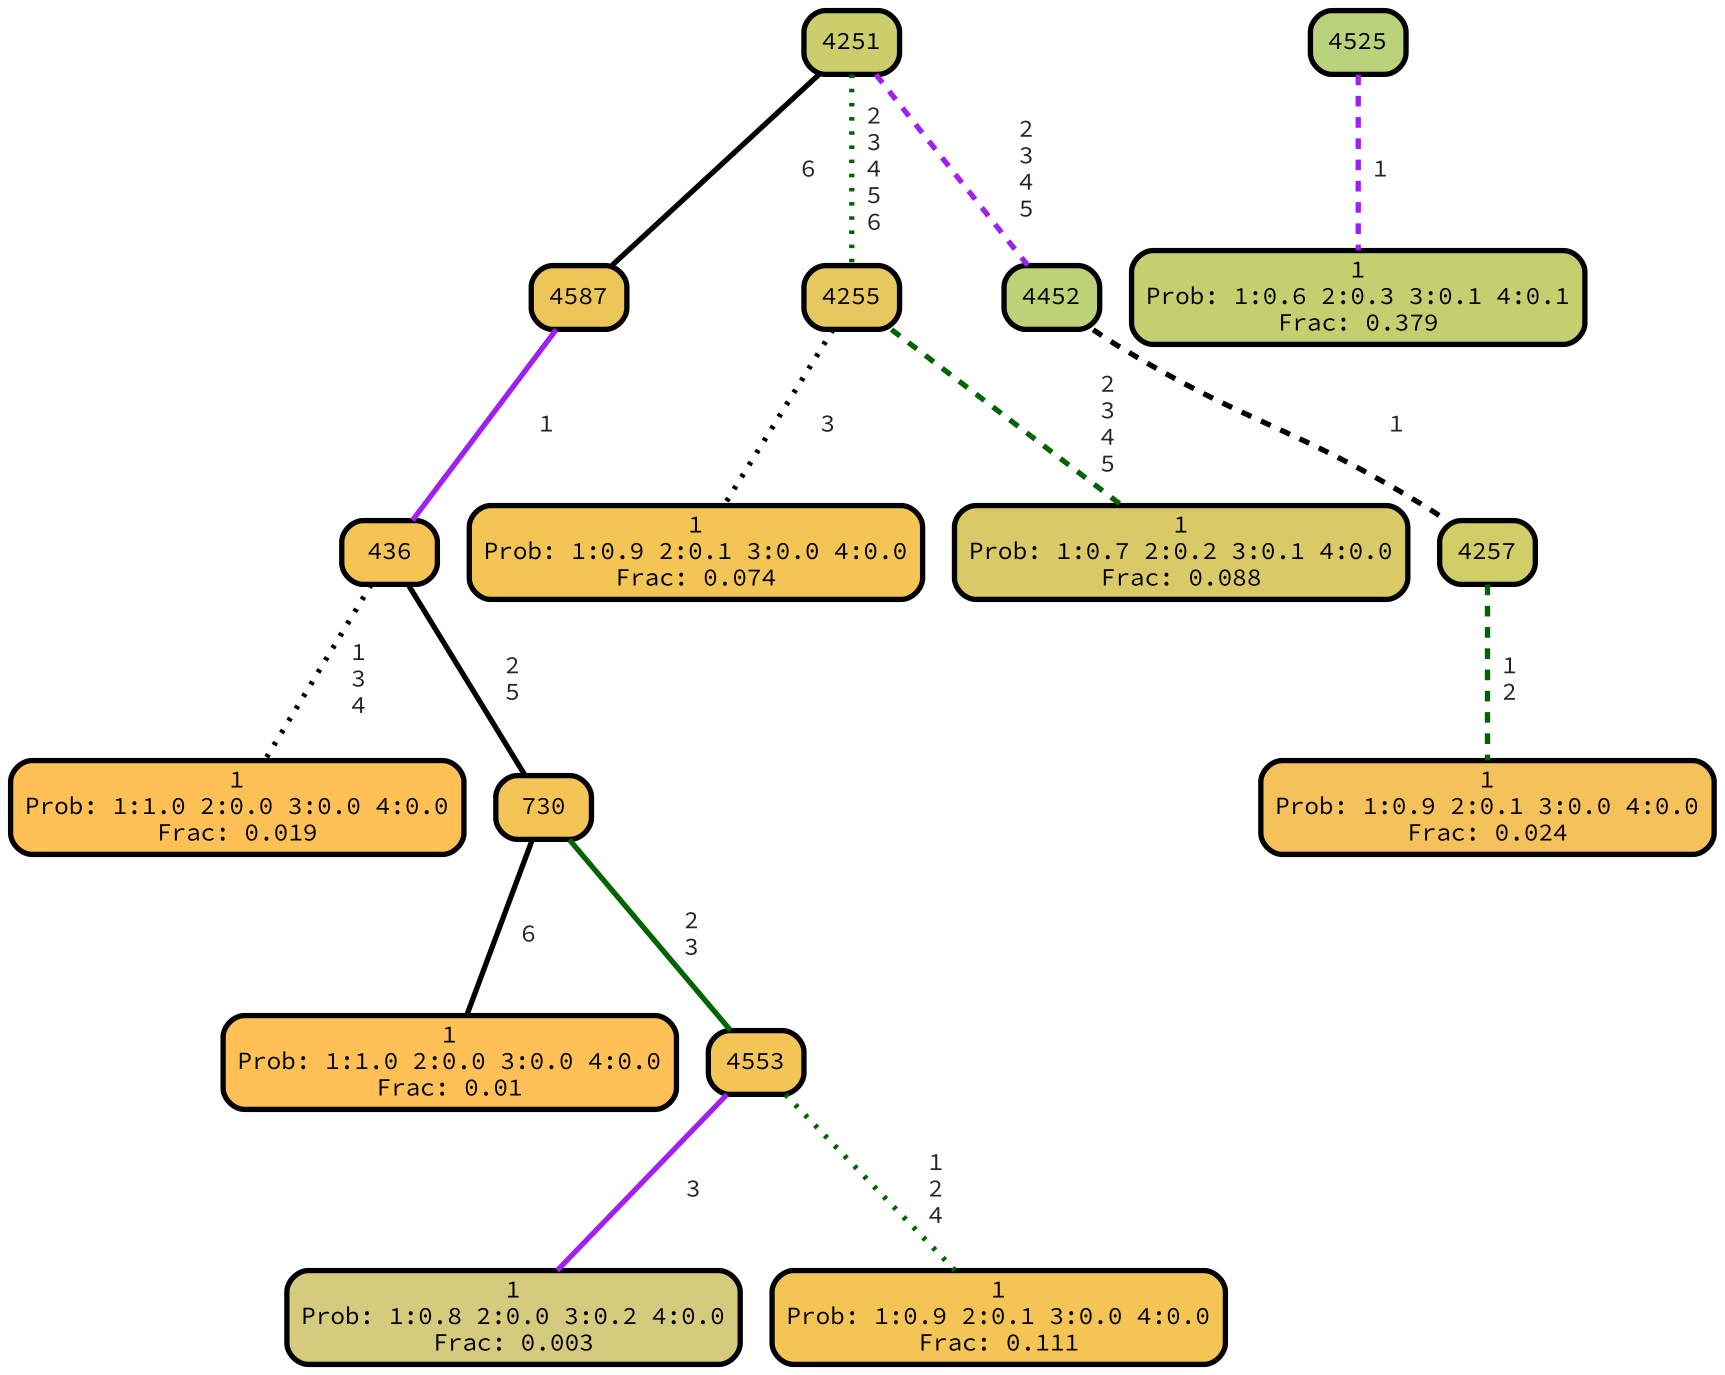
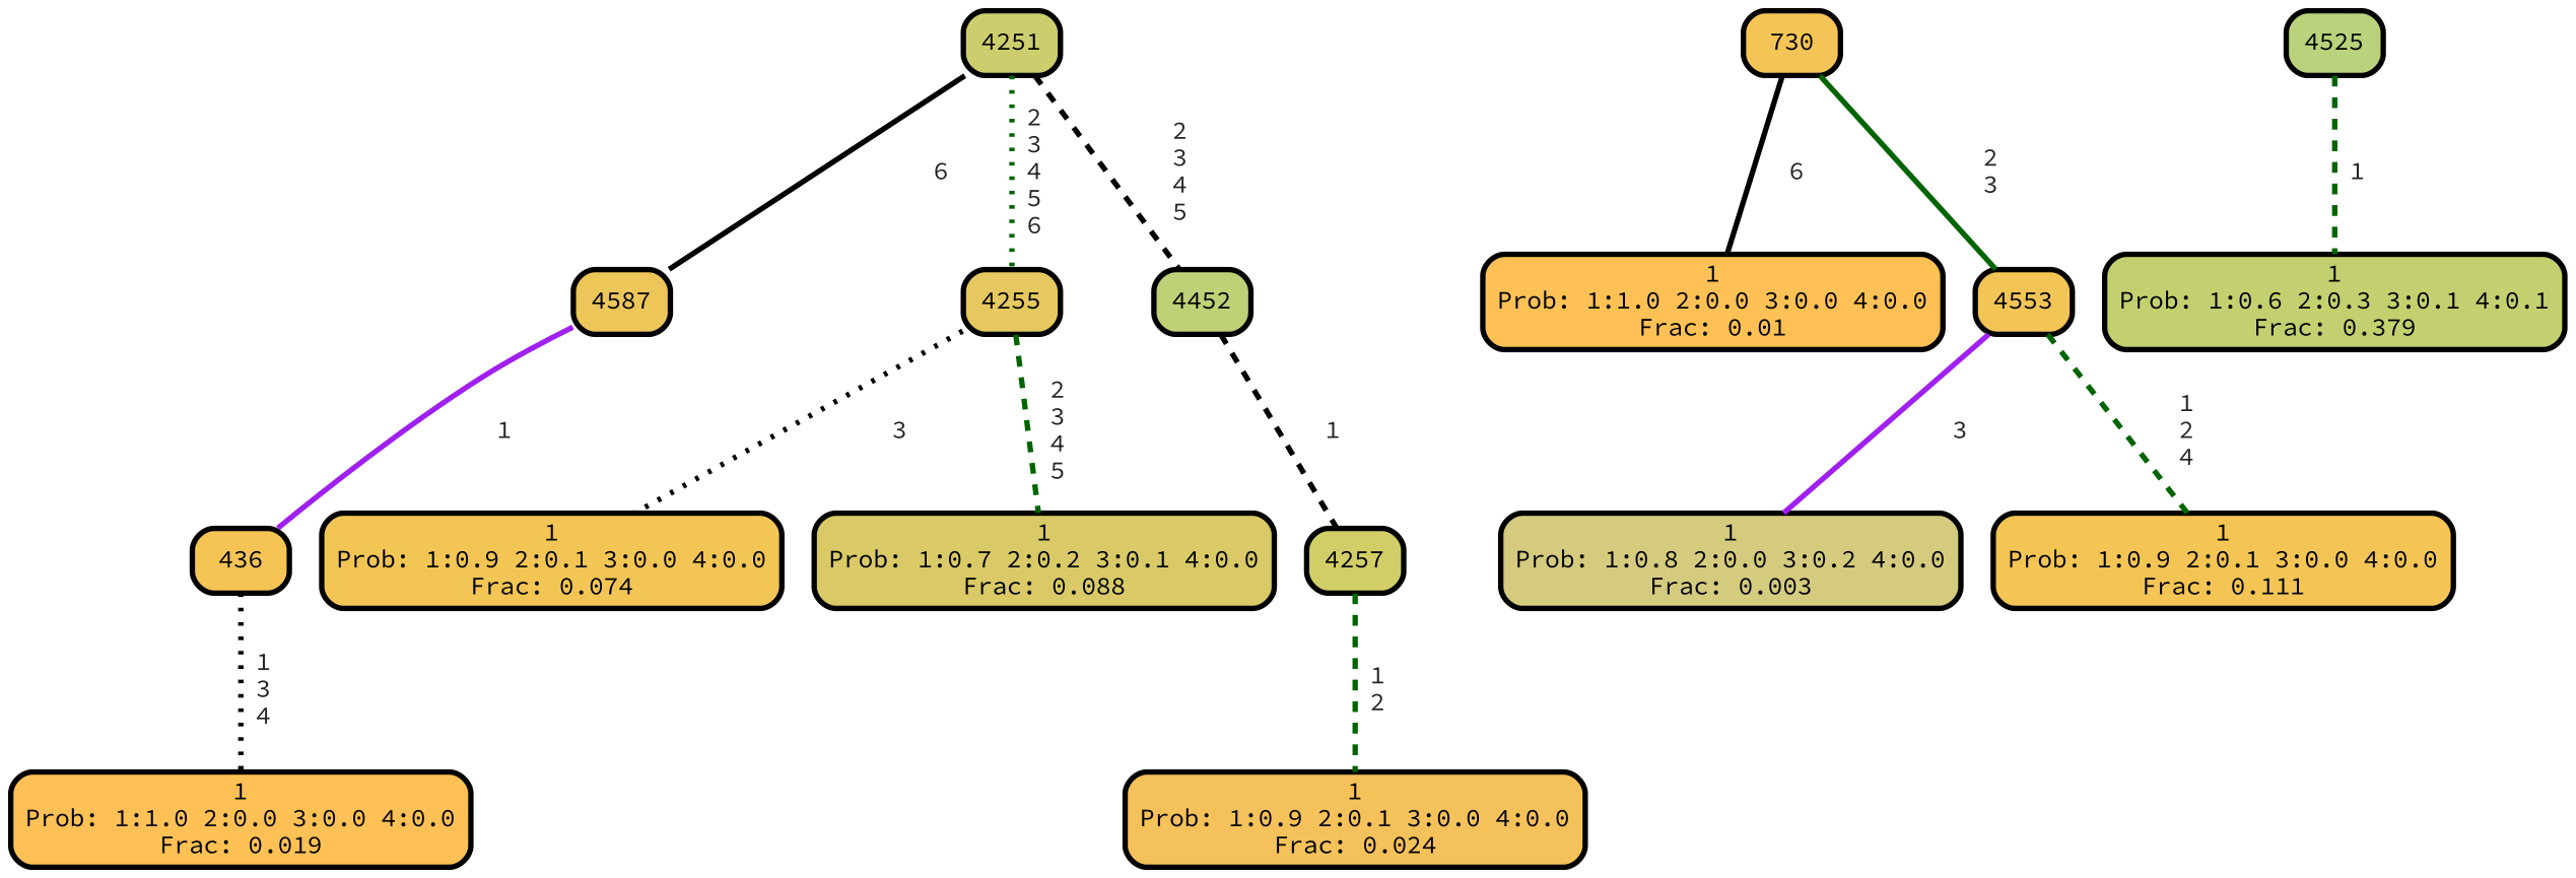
  graph {
    fontname="Source Code Pro"
    ranksep="0 equally"
    splines=straight
    node [color=black fillcolor="#ffc155" fontcolor=black fontname="Source Code Pro" penwidth=3 shape=box style="filled, rounded"]
    edge [color=black fontcolor=grey14 fontname="Source Code Pro" fontweight=bold penwidth=3 style=bold]
    n1 [label="1\nProb: 1:1.0 2:0.0 3:0.0 4:0.0\nFrac: 0.019"]
    n2 [fillcolor="#f5c455" label=436]
    n3 [fillcolor="#f4c556" label=730]
    n4 [label="1\nProb: 1:1.0 2:0.0 3:0.0 4:0.0\nFrac: 0.01"]
    n5 [fillcolor="#f3c556" label=4553]
    n6 [fillcolor="#d4cb7f" label="1\nProb: 1:0.8 2:0.0 3:0.2 4:0.0\nFrac: 0.003"]
    n7 [fillcolor="#f4c555" label="1\nProb: 1:0.9 2:0.1 3:0.0 4:0.0\nFrac: 0.111"]
    n8 [fillcolor="#edc65a" label=4587]
    n9 [fillcolor="#e5c85f" label=4255]
    n10 [fillcolor="#f3c555" label="1\nProb: 1:0.9 2:0.1 3:0.0 4:0.0\nFrac: 0.074"]
    n11 [fillcolor="#d9ca67" label="1\nProb: 1:0.7 2:0.2 3:0.1 4:0.0\nFrac: 0.088"]
    n12 [fillcolor="#ccce6e" label=4251]
    n13 [fillcolor="#bed177" label=4452]
    n14 [fillcolor="#d1ce67" label=4257]
    n15 [fillcolor="#f5c15a" label="1\nProb: 1:0.9 2:0.1 3:0.0 4:0.0\nFrac: 0.024"]
    n16 [fillcolor="#b9d27b" label=4525]
    n17 [fillcolor="#c4d070" label="1\nProb: 1:0.6 2:0.3 3:0.1 4:0.1\nFrac: 0.379"]
    subgraph sub_1 {
      rank=same
    }
    n2 -- n1 [label=" 1\n 3\n 4" style=dotted]
-   n2 -- n3 [label=" 2\n 5"]
    n3 -- n4 [label=" 6"]
    n3 -- n5 [color=darkgreen label=" 2\n 3"]
    n5 -- n6 [color=purple label=" 3"]
-   n5 -- n7 [color=darkgreen label=" 1\n 2\n 4" style=dotted]
+   n5 -- n7 [color=darkgreen label=" 1\n 2\n 4" style=dashed]
    n8 -- n2 [color=purple label=" 1"]
    n9 -- n10 [label=" 3" style=dotted]
    n9 -- n11 [color=darkgreen label=" 2\n 3\n 4\n 5" style=dashed]
    n12 -- n8 [label=" 6"]
    n12 -- n9 [color=darkgreen label=" 2\n 3\n 4\n 5\n 6" style=dotted]
-   n12 -- n13 [color=purple label=" 2\n 3\n 4\n 5" style=dashed]
+   n12 -- n13 [label=" 2\n 3\n 4\n 5" style=dashed]
    n13 -- n14 [label=" 1" style=dashed]
    n14 -- n15 [color=darkgreen label=" 1\n 2" style=dashed]
-   n16 -- n17 [color=purple label=" 1" style=dashed]
+   n16 -- n17 [color=darkgreen label=" 1" style=dashed]
  }
